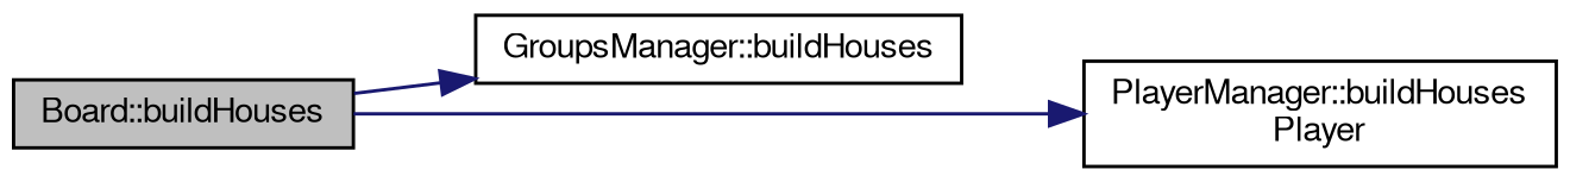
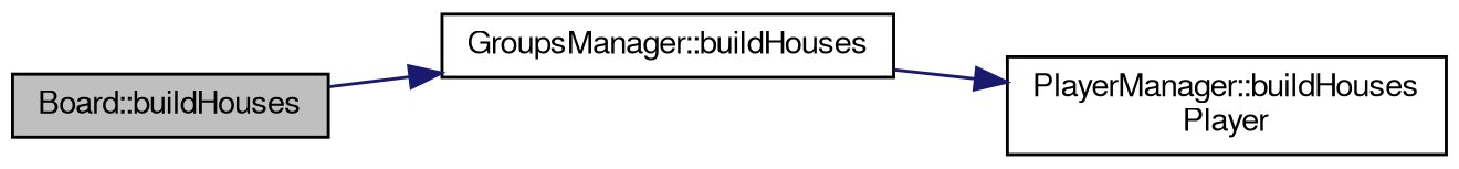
  digraph {
    rankdir=LR
    node [color=black fillcolor=white fontname=FreeSans fontsize=10 shape=record style=filled]
    edge [color=midnightblue fontname=FreeSans fontsize=10 labelfontname=FreeSans labelfontsize=10 style=solid]
    n1 [fillcolor=grey75 fontcolor=black height=0.2 label="Board::buildHouses" width=0.4]
    n2 [height=0.2 label="GroupsManager::buildHouses" width=0.4]
    n3 [height=0.2 label="PlayerManager::buildHouses\lPlayer" width=0.4]
    n1 -> n2
-   n1 -> n3
+   n2 -> n3
  }
